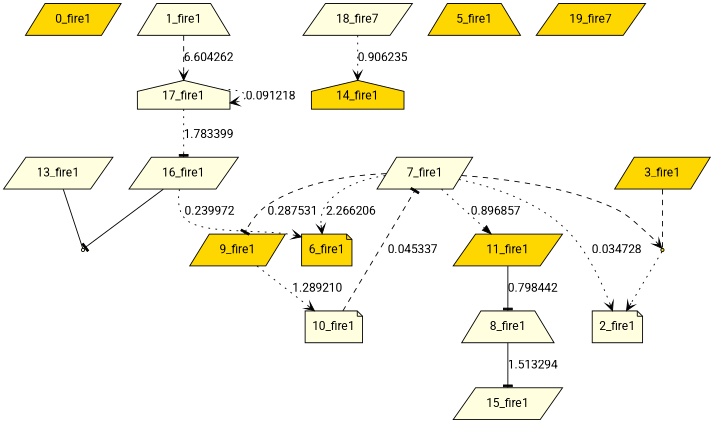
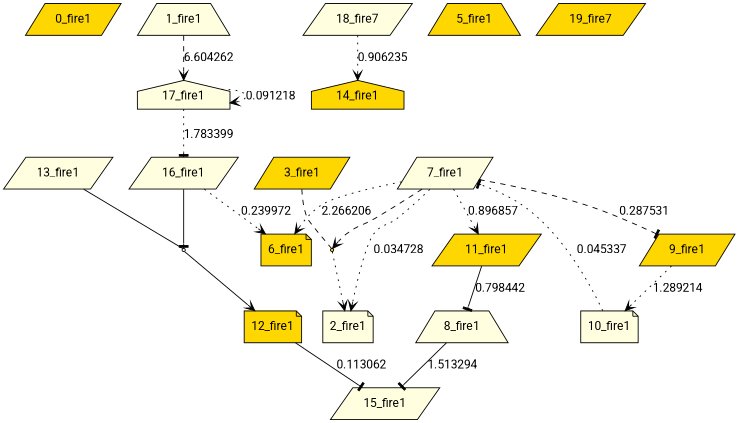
  digraph {
    fontname=Roboto
    node [fillcolor=lightyellow fontname=Roboto shape=parallelogram style=filled]
    edge [arrowhead=vee fontname=Roboto style=dotted]
    n1 [fillcolor=gold label="0_fire1"]
    n2 [label="1_fire1" shape=trapezium]
    n3 [label="17_fire1" shape=house]
    n4 [label="16_fire1"]
    n5 [label="2_fire1" shape=note]
    n6 [fillcolor=gold label="3_fire1"]
    20 [fillcolor=gold shape=point]
    n8 [fillcolor=gold label="11_fire1"]
    n9 [label="8_fire1" shape=trapezium]
    n10 [fillcolor=gold label="14_fire1" shape=house]
    n11 [fillcolor=gold label="5_fire1" shape=trapezium]
    n12 [fillcolor=gold label="6_fire1" shape=note]
    n13 [label="7_fire1"]
    n14 [fillcolor=gold label="9_fire1"]
    n15 [label="10_fire1" shape=note]
    n16 [label="15_fire1"]
    n17 [label="13_fire1"]
    21 [shape=point]
+   n19 [fillcolor=gold label="12_fire1" shape=note]
    n20 [label="18_fire7"]
    n21 [fillcolor=gold label="19_fire7"]
    n2 -> n3 [label=6.604262 style=dashed]
    n3 -> n3 [label=0.091218]
    n3 -> n4 [arrowhead=tee label=1.783399]
    n4 -> n12 [label=0.239972]
    n4 -> 21 [arrowhead=tee style=solid]
    n6 -> 20 [dir=none style=dashed arrowhead=""]
    20 -> n5
    n8 -> n9 [arrowhead=tee label=0.798442 style=solid]
    n9 -> n16 [arrowhead=tee label=1.513294 style=solid]
    n13 -> n5 [label=0.034728]
    n13 -> 20 [style=dashed]
-   n13 -> n8 [arrowhead=normal label=0.896857]
+   n13 -> n8 [label=0.896857]
    n13 -> n12 [label=2.266206]
    n13 -> n14 [arrowhead=tee label=0.287531 style=dashed]
-   n14 -> n15 [label=1.289210]
-   n15 -> n13 [arrowhead=tee label=0.045337 style=dashed]
+   n14 -> n15 [label=1.289214]
+   n15 -> n13 [arrowhead=tee label=0.045337]
    n17 -> 21 [dir=none style=solid arrowhead=""]
+   21 -> n19 [style=solid]
+   n19 -> n16 [arrowhead=tee label=0.113062 style=solid]
    n20 -> n10 [label=0.906235]
  }
